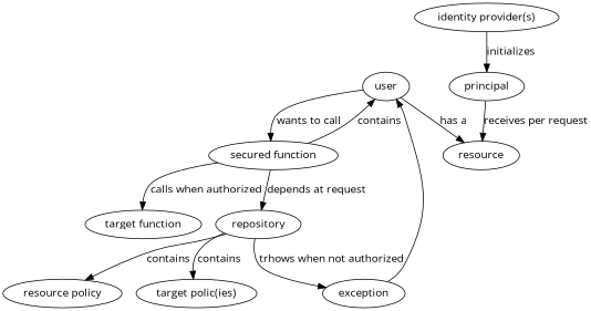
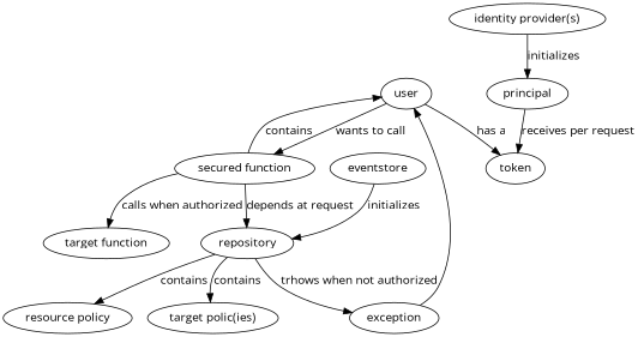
  digraph {
    fontname="Open Sans"
    node [fontname="Open Sans"]
    edge [fontname="Open Sans"]
    user
-   token [label=resource]
+   token
    "secured function"
    repository
    "target function"
    exception
    "resource policy"
    n8 [label="target polic(ies)"]
    "identity provider(s)"
    principal
+   eventstore
    user -> token [label="has a"]
    user -> "secured function" [label="wants to call"]
    "secured function" -> user [label=contains]
    "secured function" -> repository [label="depends at request"]
    "secured function" -> "target function" [label="calls when authorized"]
    repository -> exception [label="trhows when not authorized"]
    repository -> "resource policy" [label=contains]
    repository -> n8 [label=contains]
    exception -> user
    "identity provider(s)" -> principal [label=initializes]
    principal -> token [label="receives per request"]
+   eventstore -> repository [label=initializes]
  }
